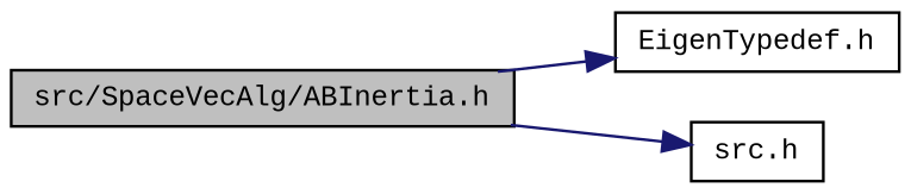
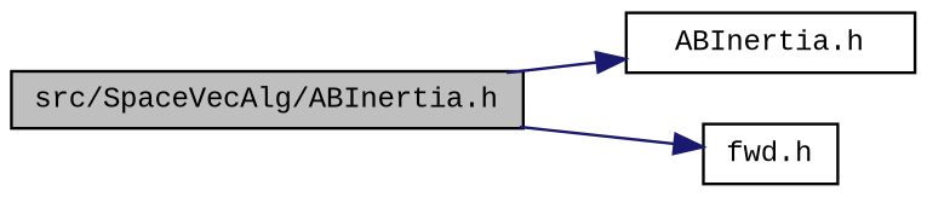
  digraph {
    fontname="Liberation Mono"
    rankdir=LR
    node [color=black fillcolor=white fontname="Liberation Mono" fontsize=10 shape=record style=filled]
    edge [color=midnightblue fontname="Liberation Mono" fontsize=10 labelfontname=Helvetica labelfontsize=10 style=solid]
    n1 [fillcolor=grey75 fontcolor=black height=0.2 label="src/SpaceVecAlg/ABInertia.h" width=0.4]
-   n2 [height=0.2 label="EigenTypedef.h" width=0.4]
-   n3 [height=0.2 label="src.h" width=0.4]
+   n2 [height=0.2 label="ABInertia.h" width=0.4]
+   n3 [height=0.2 label="fwd.h" width=0.4]
    n1 -> n2
    n1 -> n3
  }
